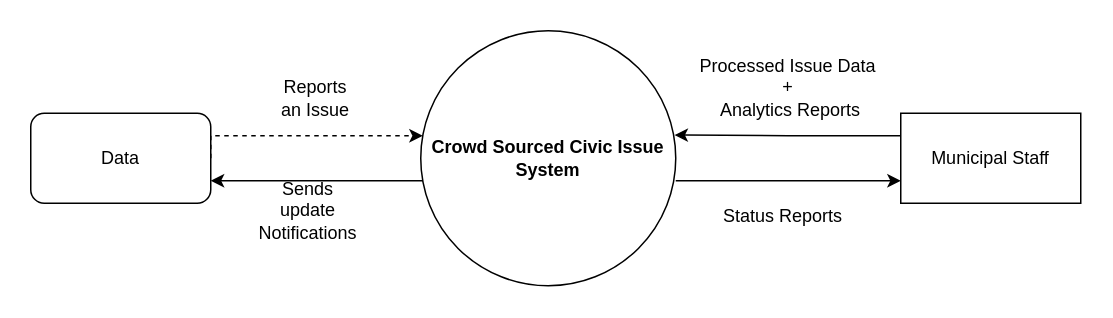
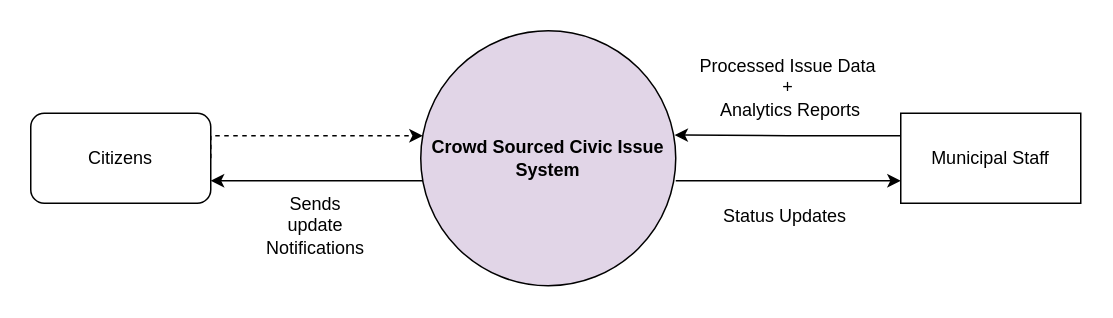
  <mxCell id="0" />
  <mxCell id="1" parent="0" />
  <mxCell id="2" style="edgeStyle=orthogonalEdgeStyle;rounded=0;orthogonalLoop=1;jettySize=auto;html=1;exitX=0;exitY=0.5;exitDx=0;exitDy=0;" edge="1" parent="1"><mxGeometry relative="1" as="geometry"><mxPoint x="370" y="120" as="sourcePoint" /><mxPoint x="140" y="120" as="targetPoint" /></mxGeometry></mxCell>
  <mxCell id="3" style="edgeStyle=orthogonalEdgeStyle;rounded=0;orthogonalLoop=1;jettySize=auto;html=1;exitX=1;exitY=0.588;exitDx=0;exitDy=0;entryX=0;entryY=0.75;entryDx=0;entryDy=0;exitPerimeter=0;" edge="1" parent="1" source="4" target="8"><mxGeometry relative="1" as="geometry" /></mxCell>
- <mxCell id="4" value="Crowd Sourced Civic Issue System" style="ellipse;whiteSpace=wrap;html=1;aspect=fixed;fontStyle=1" vertex="1" parent="1"><mxGeometry x="280" y="20" width="170" height="170" as="geometry" /></mxCell>
+ <mxCell id="4" value="Crowd Sourced Civic Issue System" style="ellipse;whiteSpace=wrap;html=1;aspect=fixed;fontStyle=1;fillColor=#e1d5e7;" vertex="1" parent="1"><mxGeometry x="280" y="20" width="170" height="170" as="geometry" /></mxCell>
  <mxCell id="5" style="edgeStyle=orthogonalEdgeStyle;rounded=0;orthogonalLoop=1;jettySize=auto;html=1;exitX=1;exitY=0.5;exitDx=0;exitDy=0;dashed=1;" edge="1" parent="1" source="6" target="4"><mxGeometry relative="1" as="geometry"><Array as="points"><mxPoint x="140" y="90" /></Array></mxGeometry></mxCell>
- <mxCell id="6" value="Data" style="rounded=1;whiteSpace=wrap;html=1;" vertex="1" parent="1"><mxGeometry x="20" y="75" width="120" height="60" as="geometry" /></mxCell>
+ <mxCell id="6" value="Citizens" style="rounded=1;whiteSpace=wrap;html=1;" vertex="1" parent="1"><mxGeometry x="20" y="75" width="120" height="60" as="geometry" /></mxCell>
  <mxCell id="7" style="edgeStyle=orthogonalEdgeStyle;rounded=0;orthogonalLoop=1;jettySize=auto;html=1;exitX=0;exitY=0.25;exitDx=0;exitDy=0;entryX=0.995;entryY=0.409;entryDx=0;entryDy=0;entryPerimeter=0;" edge="1" parent="1" source="8" target="4"><mxGeometry relative="1" as="geometry"><Array as="points"><mxPoint x="525" y="90" /></Array></mxGeometry></mxCell>
  <mxCell id="8" value="Municipal Staff" style="whiteSpace=wrap;html=1;rounded=0;" vertex="1" parent="1"><mxGeometry x="600" y="75" width="120" height="60" as="geometry" /></mxCell>
- <mxCell id="9" value="Reports an Issue" style="text;html=1;align=center;verticalAlign=middle;whiteSpace=wrap;rounded=0;" vertex="1" parent="1"><mxGeometry x="180" y="50" width="60" height="30" as="geometry" /></mxCell>
- <mxCell id="10" value="Sends update Notifications" style="text;html=1;align=center;verticalAlign=middle;whiteSpace=wrap;rounded=0;" vertex="1" parent="1"><mxGeometry x="175" y="125" width="60" height="30" as="geometry" /></mxCell>
- <mxCell id="11" value="Status Reports" style="text;whiteSpace=wrap;html=1;" vertex="1" parent="1"><mxGeometry x="480" y="130" width="90" height="20" as="geometry" /></mxCell>
+ <mxCell id="10" value="Sends update Notifications" style="text;html=1;align=center;verticalAlign=middle;whiteSpace=wrap;rounded=0;" vertex="1" parent="1"><mxGeometry x="180" y="135" width="60" height="30" as="geometry" /></mxCell>
+ <mxCell id="11" value="Status Updates" style="text;whiteSpace=wrap;html=1;" vertex="1" parent="1"><mxGeometry x="480" y="130" width="90" height="20" as="geometry" /></mxCell>
  <mxCell id="12" value="&lt;div style=&quot;&quot;&gt;&lt;span style=&quot;background-color: transparent; color: light-dark(rgb(0, 0, 0), rgb(255, 255, 255));&quot;&gt;Processed Issue Data +&lt;/span&gt;&lt;/div&gt;&lt;div&gt;&amp;nbsp;Analytics Reports&lt;/div&gt;" style="text;whiteSpace=wrap;html=1;align=center;" vertex="1" parent="1"><mxGeometry x="465" y="30" width="120" height="60" as="geometry" /></mxCell>
